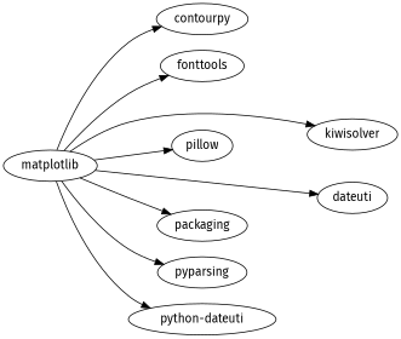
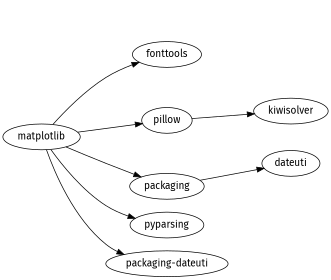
  digraph {
    fontname="Fira Sans"
    rankdir=LR
    node [fontname="Fira Sans"]
    edge [fontname="Fira Sans"]
    n1 [label=matplotlib]
-   n2 [label=contourpy]
    n3 [label=fonttools]
    n4 [label=kiwisolver]
    n5 [label=dateuti]
    n6 [label=packaging]
    n7 [label=pillow]
    n8 [label=pyparsing]
-   n9 [label="python-dateuti"]
-   n1 -> n2
+   n9 [label="packaging-dateuti"]
    n1 -> n3
-   n1 -> n4
-   n1 -> n5
+   n7 -> n4
+   n6 -> n5
    n1 -> n6
    n1 -> n7
    n1 -> n8
    n1 -> n9
  }
